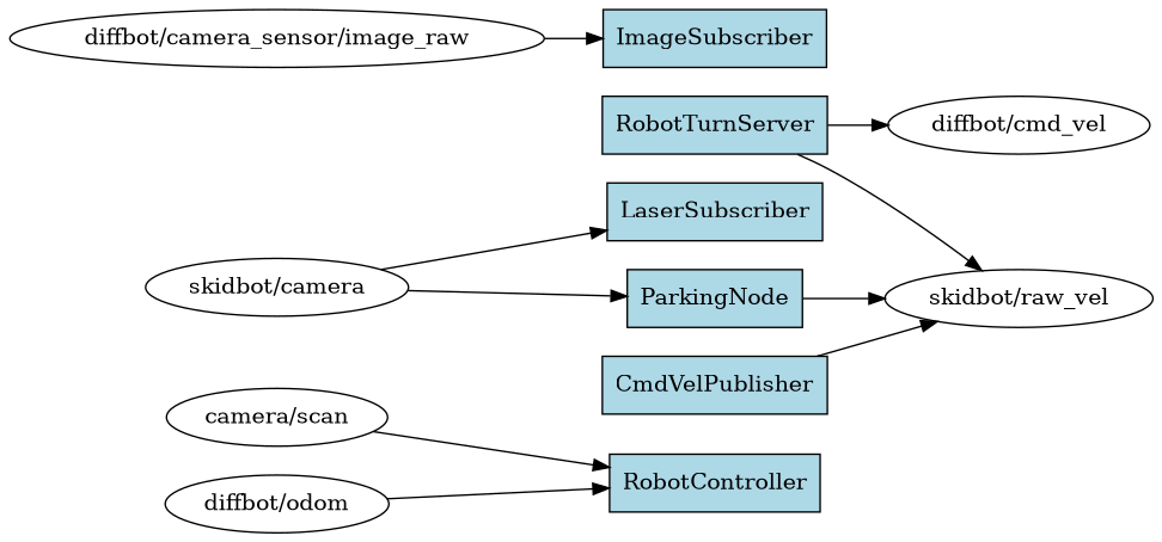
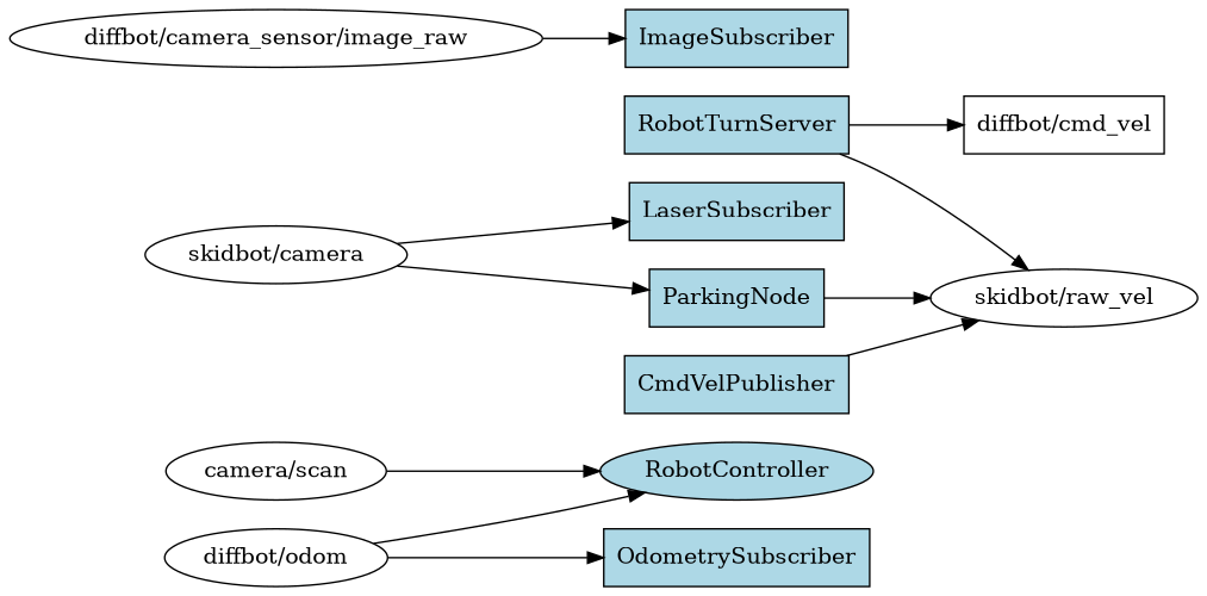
  digraph {
    rankdir=LR
    node [fillcolor=lightblue shape=box style=filled]
    n1 [fillcolor=white label="camera/scan" shape=ellipse]
-   RobotController
-   "diffbot/cmd_vel" [fillcolor=white shape=ellipse]
+   RobotController [shape=ellipse]
+   "diffbot/cmd_vel" [fillcolor=white]
    "diffbot/odom" [fillcolor=white shape=ellipse]
+   OdometrySubscriber
    "diffbot/camera_sensor/image_raw" [fillcolor=white shape=ellipse]
    ImageSubscriber
    n8 [fillcolor=white label="skidbot/camera" shape=ellipse]
    LaserSubscriber
    ParkingNode
    n11 [fillcolor=white label="skidbot/raw_vel" shape=ellipse]
    CmdVelPublisher
    RobotTurnServer
    n1 -> RobotController
    "diffbot/odom" -> RobotController
+   "diffbot/odom" -> OdometrySubscriber
    "diffbot/camera_sensor/image_raw" -> ImageSubscriber
    n8 -> LaserSubscriber
    n8 -> ParkingNode
    ParkingNode -> n11
    CmdVelPublisher -> n11
    RobotTurnServer -> "diffbot/cmd_vel"
    RobotTurnServer -> n11
  }
